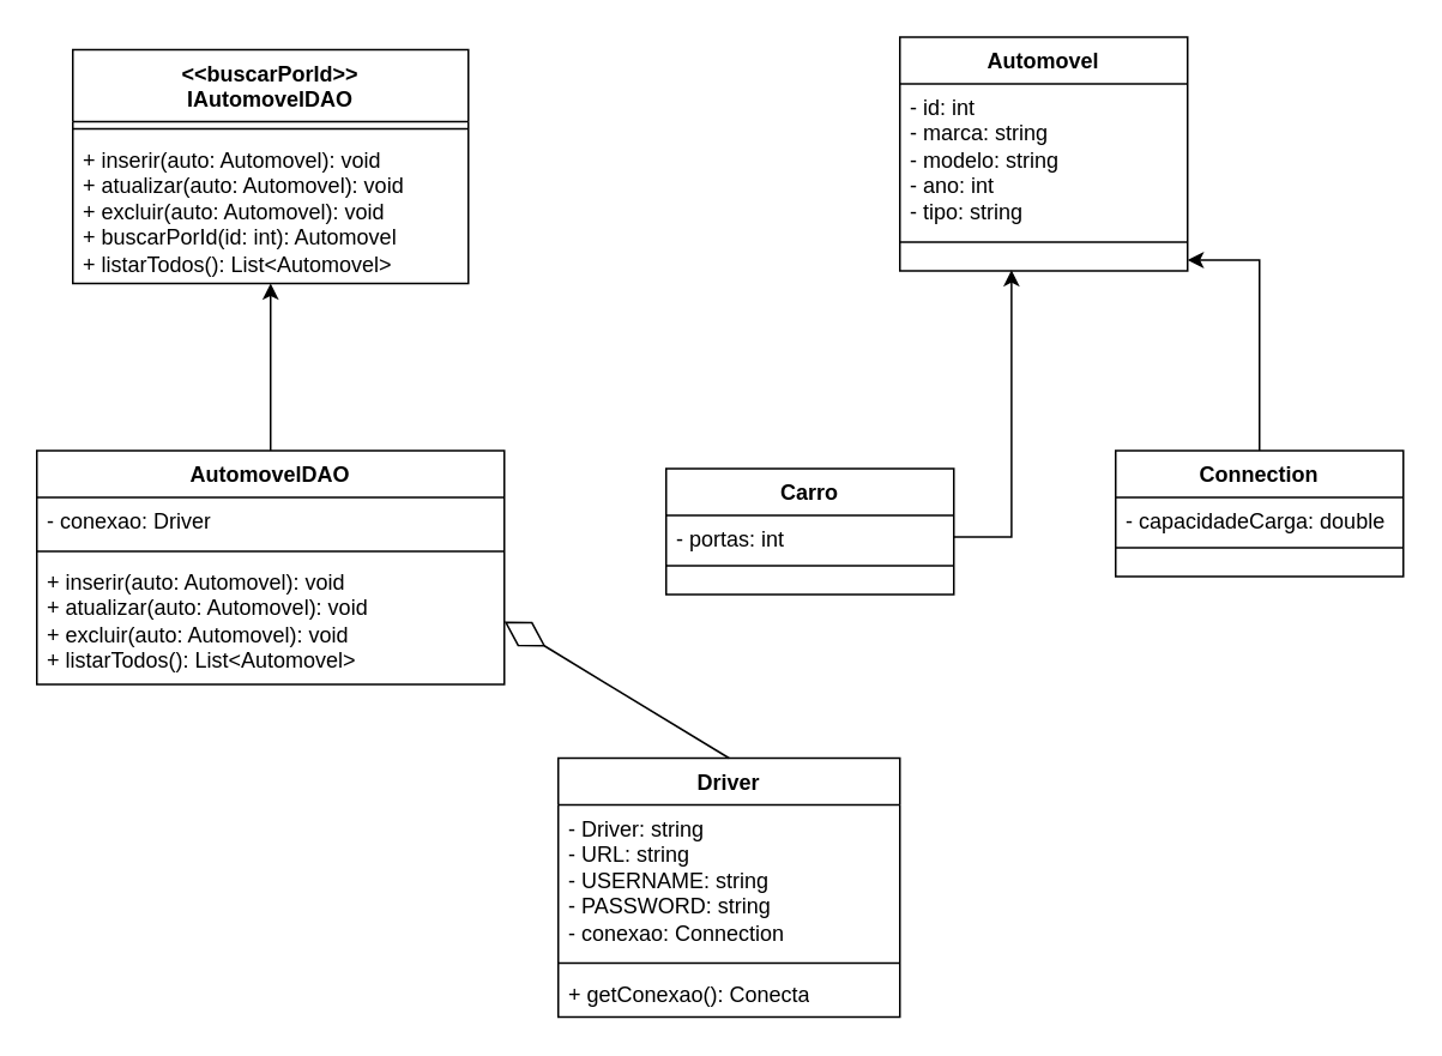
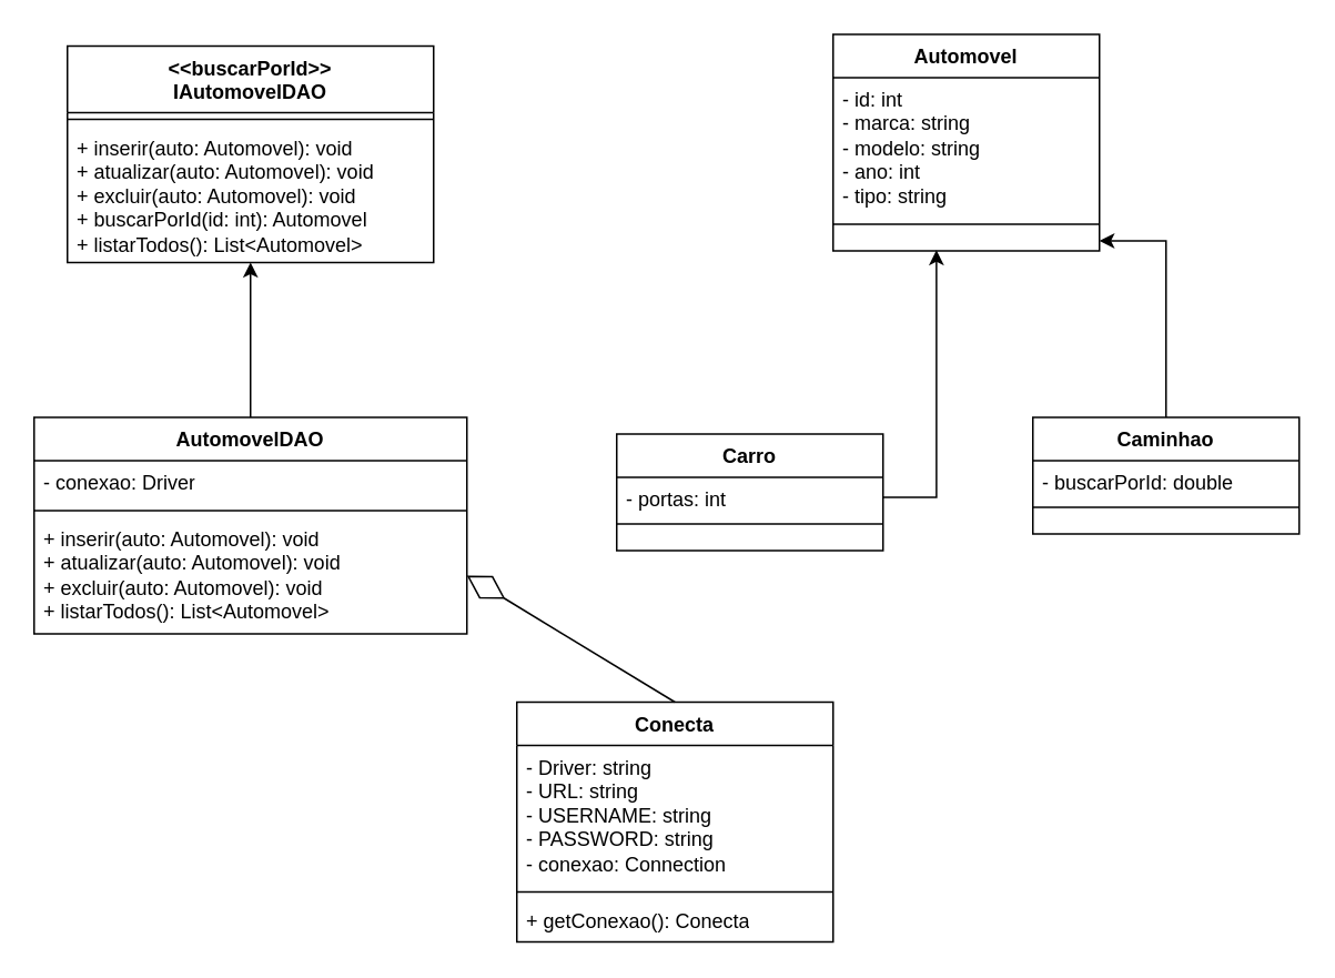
  <mxCell id="0" />
  <mxCell id="1" parent="0" />
  <mxCell id="2" value="Automovel" style="swimlane;fontStyle=1;align=center;verticalAlign=top;childLayout=stackLayout;horizontal=1;startSize=26;horizontalStack=0;resizeParent=1;resizeParentMax=0;resizeLast=0;collapsible=1;marginBottom=0;whiteSpace=wrap;html=1;" vertex="1" parent="1"><mxGeometry x="500" y="20" width="160" height="130" as="geometry" /></mxCell>
  <mxCell id="3" value="- id: int&lt;div&gt;- marca: string&lt;/div&gt;&lt;div&gt;- modelo: string&lt;/div&gt;&lt;div&gt;- ano: int&lt;/div&gt;&lt;div&gt;- tipo: string&lt;/div&gt;" style="text;strokeColor=none;fillColor=none;align=left;verticalAlign=top;spacingLeft=4;spacingRight=4;overflow=hidden;rotatable=0;points=[[0,0.5],[1,0.5]];portConstraint=eastwest;whiteSpace=wrap;html=1;" vertex="1" parent="2"><mxGeometry y="26" width="160" height="84" as="geometry" /></mxCell>
  <mxCell id="4" value="" style="line;strokeWidth=1;fillColor=none;align=left;verticalAlign=middle;spacingTop=-1;spacingLeft=3;spacingRight=3;rotatable=0;labelPosition=right;points=[];portConstraint=eastwest;strokeColor=inherit;" vertex="1" parent="2"><mxGeometry y="110" width="160" height="8" as="geometry" /></mxCell>
  <mxCell id="5" value="&lt;div&gt;&lt;br&gt;&lt;/div&gt;&lt;div&gt;&lt;br&gt;&lt;/div&gt;" style="text;strokeColor=none;fillColor=none;align=left;verticalAlign=top;spacingLeft=4;spacingRight=4;overflow=hidden;rotatable=0;points=[[0,0.5],[1,0.5]];portConstraint=eastwest;whiteSpace=wrap;html=1;" vertex="1" parent="2"><mxGeometry y="118" width="160" height="12" as="geometry" /></mxCell>
  <mxCell id="6" value="Carro" style="swimlane;fontStyle=1;align=center;verticalAlign=top;childLayout=stackLayout;horizontal=1;startSize=26;horizontalStack=0;resizeParent=1;resizeParentMax=0;resizeLast=0;collapsible=1;marginBottom=0;whiteSpace=wrap;html=1;" vertex="1" parent="1"><mxGeometry x="370" y="260" width="160" height="70" as="geometry" /></mxCell>
  <mxCell id="7" value="- portas: int" style="text;strokeColor=none;fillColor=none;align=left;verticalAlign=top;spacingLeft=4;spacingRight=4;overflow=hidden;rotatable=0;points=[[0,0.5],[1,0.5]];portConstraint=eastwest;whiteSpace=wrap;html=1;" vertex="1" parent="6"><mxGeometry y="26" width="160" height="24" as="geometry" /></mxCell>
  <mxCell id="8" value="" style="line;strokeWidth=1;fillColor=none;align=left;verticalAlign=middle;spacingTop=-1;spacingLeft=3;spacingRight=3;rotatable=0;labelPosition=right;points=[];portConstraint=eastwest;strokeColor=inherit;" vertex="1" parent="6"><mxGeometry y="50" width="160" height="8" as="geometry" /></mxCell>
  <mxCell id="9" value="&amp;nbsp;" style="text;strokeColor=none;fillColor=none;align=left;verticalAlign=top;spacingLeft=4;spacingRight=4;overflow=hidden;rotatable=0;points=[[0,0.5],[1,0.5]];portConstraint=eastwest;whiteSpace=wrap;html=1;" vertex="1" parent="6"><mxGeometry y="58" width="160" height="12" as="geometry" /></mxCell>
  <mxCell id="10" style="edgeStyle=orthogonalEdgeStyle;rounded=0;orthogonalLoop=1;jettySize=auto;html=1;entryX=1;entryY=0.5;entryDx=0;entryDy=0;" edge="1" parent="1" source="11" target="5"><mxGeometry relative="1" as="geometry" /></mxCell>
- <mxCell id="11" value="Connection" style="swimlane;fontStyle=1;align=center;verticalAlign=top;childLayout=stackLayout;horizontal=1;startSize=26;horizontalStack=0;resizeParent=1;resizeParentMax=0;resizeLast=0;collapsible=1;marginBottom=0;whiteSpace=wrap;html=1;" vertex="1" parent="1"><mxGeometry x="620" y="250" width="160" height="70" as="geometry" /></mxCell>
- <mxCell id="12" value="- capacidadeCarga: double" style="text;strokeColor=none;fillColor=none;align=left;verticalAlign=top;spacingLeft=4;spacingRight=4;overflow=hidden;rotatable=0;points=[[0,0.5],[1,0.5]];portConstraint=eastwest;whiteSpace=wrap;html=1;" vertex="1" parent="11"><mxGeometry y="26" width="160" height="24" as="geometry" /></mxCell>
+ <mxCell id="11" value="Caminhao" style="swimlane;fontStyle=1;align=center;verticalAlign=top;childLayout=stackLayout;horizontal=1;startSize=26;horizontalStack=0;resizeParent=1;resizeParentMax=0;resizeLast=0;collapsible=1;marginBottom=0;whiteSpace=wrap;html=1;" vertex="1" parent="1"><mxGeometry x="620" y="250" width="160" height="70" as="geometry" /></mxCell>
+ <mxCell id="12" value="- buscarPorId: double" style="text;strokeColor=none;fillColor=none;align=left;verticalAlign=top;spacingLeft=4;spacingRight=4;overflow=hidden;rotatable=0;points=[[0,0.5],[1,0.5]];portConstraint=eastwest;whiteSpace=wrap;html=1;" vertex="1" parent="11"><mxGeometry y="26" width="160" height="24" as="geometry" /></mxCell>
  <mxCell id="13" value="" style="line;strokeWidth=1;fillColor=none;align=left;verticalAlign=middle;spacingTop=-1;spacingLeft=3;spacingRight=3;rotatable=0;labelPosition=right;points=[];portConstraint=eastwest;strokeColor=inherit;" vertex="1" parent="11"><mxGeometry y="50" width="160" height="8" as="geometry" /></mxCell>
  <mxCell id="14" value="&amp;nbsp;" style="text;strokeColor=none;fillColor=none;align=left;verticalAlign=top;spacingLeft=4;spacingRight=4;overflow=hidden;rotatable=0;points=[[0,0.5],[1,0.5]];portConstraint=eastwest;whiteSpace=wrap;html=1;" vertex="1" parent="11"><mxGeometry y="58" width="160" height="12" as="geometry" /></mxCell>
  <mxCell id="15" style="edgeStyle=orthogonalEdgeStyle;rounded=0;orthogonalLoop=1;jettySize=auto;html=1;entryX=0.388;entryY=0.962;entryDx=0;entryDy=0;entryPerimeter=0;" edge="1" parent="1" source="7" target="5"><mxGeometry relative="1" as="geometry" /></mxCell>
  <mxCell id="16" value="&amp;lt;&amp;lt;buscarPorId&amp;gt;&amp;gt;&lt;div&gt;IAutomovelDAO&lt;/div&gt;" style="swimlane;fontStyle=1;align=center;verticalAlign=top;childLayout=stackLayout;horizontal=1;startSize=40;horizontalStack=0;resizeParent=1;resizeParentMax=0;resizeLast=0;collapsible=1;marginBottom=0;whiteSpace=wrap;html=1;" vertex="1" parent="1"><mxGeometry x="40" y="27" width="220" height="130" as="geometry" /></mxCell>
  <mxCell id="17" value="" style="line;strokeWidth=1;fillColor=none;align=left;verticalAlign=middle;spacingTop=-1;spacingLeft=3;spacingRight=3;rotatable=0;labelPosition=right;points=[];portConstraint=eastwest;strokeColor=inherit;" vertex="1" parent="16"><mxGeometry y="40" width="220" height="8" as="geometry" /></mxCell>
  <mxCell id="18" value="+ inserir(auto: Automovel): void&lt;div&gt;+ atualizar(auto: Automovel): void&lt;/div&gt;&lt;div&gt;+ excluir(auto: Automovel&lt;span style=&quot;background-color: transparent; color: light-dark(rgb(0, 0, 0), rgb(255, 255, 255));&quot;&gt;): void&lt;/span&gt;&lt;/div&gt;&lt;div&gt;+ buscarPorId(id: int): Automovel&lt;/div&gt;&lt;div&gt;+ listarTodos(): List&amp;lt;Automovel&amp;gt;&lt;/div&gt;&lt;div&gt;&lt;br&gt;&lt;/div&gt;" style="text;strokeColor=none;fillColor=none;align=left;verticalAlign=top;spacingLeft=4;spacingRight=4;overflow=hidden;rotatable=0;points=[[0,0.5],[1,0.5]];portConstraint=eastwest;whiteSpace=wrap;html=1;" vertex="1" parent="16"><mxGeometry y="48" width="220" height="82" as="geometry" /></mxCell>
  <mxCell id="19" value="AutomovelDAO&lt;div&gt;&lt;br&gt;&lt;/div&gt;" style="swimlane;fontStyle=1;align=center;verticalAlign=top;childLayout=stackLayout;horizontal=1;startSize=26;horizontalStack=0;resizeParent=1;resizeParentMax=0;resizeLast=0;collapsible=1;marginBottom=0;whiteSpace=wrap;html=1;" vertex="1" parent="1"><mxGeometry x="20" y="250" width="260" height="130" as="geometry" /></mxCell>
  <mxCell id="20" value="- conexao: Driver" style="text;strokeColor=none;fillColor=none;align=left;verticalAlign=top;spacingLeft=4;spacingRight=4;overflow=hidden;rotatable=0;points=[[0,0.5],[1,0.5]];portConstraint=eastwest;whiteSpace=wrap;html=1;" vertex="1" parent="19"><mxGeometry y="26" width="260" height="26" as="geometry" /></mxCell>
  <mxCell id="21" value="" style="line;strokeWidth=1;fillColor=none;align=left;verticalAlign=middle;spacingTop=-1;spacingLeft=3;spacingRight=3;rotatable=0;labelPosition=right;points=[];portConstraint=eastwest;strokeColor=inherit;" vertex="1" parent="19"><mxGeometry y="52" width="260" height="8" as="geometry" /></mxCell>
  <mxCell id="22" value="+ inserir(auto: Automovel): void&lt;div&gt;+ atualizar(auto: Automovel): void&lt;/div&gt;&lt;div&gt;+ excluir(auto: Automovel): void&lt;/div&gt;&lt;div&gt;+ listarTodos(): List&amp;lt;Automovel&amp;gt;&lt;/div&gt;" style="text;strokeColor=none;fillColor=none;align=left;verticalAlign=top;spacingLeft=4;spacingRight=4;overflow=hidden;rotatable=0;points=[[0,0.5],[1,0.5]];portConstraint=eastwest;whiteSpace=wrap;html=1;" vertex="1" parent="19"><mxGeometry y="60" width="260" height="70" as="geometry" /></mxCell>
  <mxCell id="23" style="edgeStyle=orthogonalEdgeStyle;rounded=0;orthogonalLoop=1;jettySize=auto;html=1;entryX=0.5;entryY=1;entryDx=0;entryDy=0;entryPerimeter=0;" edge="1" parent="1" source="19" target="18"><mxGeometry relative="1" as="geometry" /></mxCell>
- <mxCell id="24" value="Driver" style="swimlane;fontStyle=1;align=center;verticalAlign=top;childLayout=stackLayout;horizontal=1;startSize=26;horizontalStack=0;resizeParent=1;resizeParentMax=0;resizeLast=0;collapsible=1;marginBottom=0;whiteSpace=wrap;html=1;" vertex="1" parent="1"><mxGeometry x="310" y="421" width="190" height="144" as="geometry" /></mxCell>
+ <mxCell id="24" value="Conecta" style="swimlane;fontStyle=1;align=center;verticalAlign=top;childLayout=stackLayout;horizontal=1;startSize=26;horizontalStack=0;resizeParent=1;resizeParentMax=0;resizeLast=0;collapsible=1;marginBottom=0;whiteSpace=wrap;html=1;" vertex="1" parent="1"><mxGeometry x="310" y="421" width="190" height="144" as="geometry" /></mxCell>
  <mxCell id="25" value="- Driver: string&lt;div&gt;- URL: string&lt;/div&gt;&lt;div&gt;- USERNAME: string&lt;/div&gt;&lt;div&gt;- PASSWORD: string&lt;/div&gt;&lt;div&gt;- conexao: Connection&lt;/div&gt;" style="text;strokeColor=none;fillColor=none;align=left;verticalAlign=top;spacingLeft=4;spacingRight=4;overflow=hidden;rotatable=0;points=[[0,0.5],[1,0.5]];portConstraint=eastwest;whiteSpace=wrap;html=1;" vertex="1" parent="24"><mxGeometry y="26" width="190" height="84" as="geometry" /></mxCell>
  <mxCell id="26" value="" style="line;strokeWidth=1;fillColor=none;align=left;verticalAlign=middle;spacingTop=-1;spacingLeft=3;spacingRight=3;rotatable=0;labelPosition=right;points=[];portConstraint=eastwest;strokeColor=inherit;" vertex="1" parent="24"><mxGeometry y="110" width="190" height="8" as="geometry" /></mxCell>
  <mxCell id="27" value="+ getConexao(): Conecta" style="text;strokeColor=none;fillColor=none;align=left;verticalAlign=top;spacingLeft=4;spacingRight=4;overflow=hidden;rotatable=0;points=[[0,0.5],[1,0.5]];portConstraint=eastwest;whiteSpace=wrap;html=1;" vertex="1" parent="24"><mxGeometry y="118" width="190" height="26" as="geometry" /></mxCell>
  <mxCell id="28" value="" style="endArrow=diamondThin;endFill=0;endSize=24;html=1;rounded=0;entryX=1;entryY=0.5;entryDx=0;entryDy=0;exitX=0.5;exitY=0;exitDx=0;exitDy=0;" edge="1" parent="1" source="24" target="22"><mxGeometry width="160" relative="1" as="geometry"><mxPoint x="320" y="370" as="sourcePoint" /><mxPoint x="390" y="470" as="targetPoint" /></mxGeometry></mxCell>
